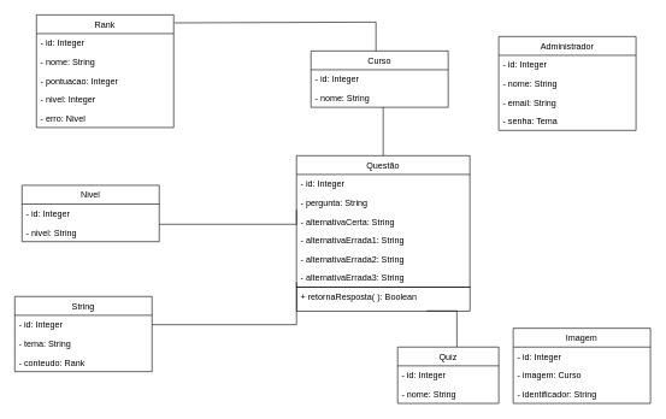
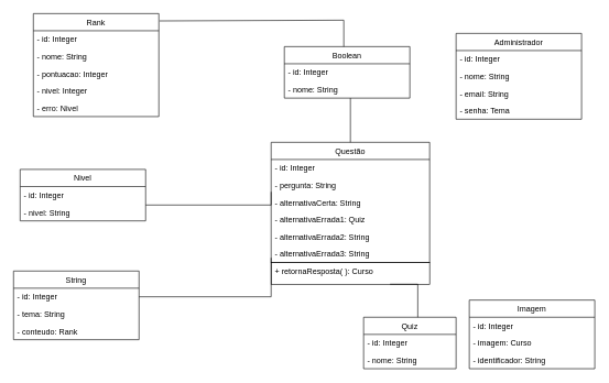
  <mxCell id="0" />
  <mxCell id="1" parent="0" />
  <mxCell id="2" value="Quiz" style="swimlane;fontStyle=0;childLayout=stackLayout;horizontal=1;startSize=26;fillColor=none;horizontalStack=0;resizeParent=1;resizeParentMax=0;resizeLast=0;collapsible=1;marginBottom=0;" parent="1" vertex="1"><mxGeometry x="550" y="480" width="140" height="78" as="geometry" /></mxCell>
  <mxCell id="3" value="- id: Integer" style="text;strokeColor=none;fillColor=none;align=left;verticalAlign=top;spacingLeft=4;spacingRight=4;overflow=hidden;rotatable=0;points=[[0,0.5],[1,0.5]];portConstraint=eastwest;" parent="2" vertex="1"><mxGeometry y="26" width="140" height="26" as="geometry" /></mxCell>
  <mxCell id="4" value="- nome: String" style="text;strokeColor=none;fillColor=none;align=left;verticalAlign=top;spacingLeft=4;spacingRight=4;overflow=hidden;rotatable=0;points=[[0,0.5],[1,0.5]];portConstraint=eastwest;" parent="2" vertex="1"><mxGeometry y="52" width="140" height="26" as="geometry" /></mxCell>
  <mxCell id="5" value="Questão" style="swimlane;fontStyle=0;childLayout=stackLayout;horizontal=1;startSize=26;fillColor=none;horizontalStack=0;resizeParent=1;resizeParentMax=0;resizeLast=0;collapsible=1;marginBottom=0;" parent="1" vertex="1"><mxGeometry x="410" y="215" width="240" height="182" as="geometry" /></mxCell>
  <mxCell id="6" value="- id: Integer" style="text;strokeColor=none;fillColor=none;align=left;verticalAlign=top;spacingLeft=4;spacingRight=4;overflow=hidden;rotatable=0;points=[[0,0.5],[1,0.5]];portConstraint=eastwest;" parent="5" vertex="1"><mxGeometry y="26" width="240" height="26" as="geometry" /></mxCell>
  <mxCell id="7" value="- pergunta: String" style="text;strokeColor=none;fillColor=none;align=left;verticalAlign=top;spacingLeft=4;spacingRight=4;overflow=hidden;rotatable=0;points=[[0,0.5],[1,0.5]];portConstraint=eastwest;" parent="5" vertex="1"><mxGeometry y="52" width="240" height="26" as="geometry" /></mxCell>
  <mxCell id="8" value="- alternativaCerta: String" style="text;strokeColor=none;fillColor=none;align=left;verticalAlign=top;spacingLeft=4;spacingRight=4;overflow=hidden;rotatable=0;points=[[0,0.5],[1,0.5]];portConstraint=eastwest;" parent="5" vertex="1"><mxGeometry y="78" width="240" height="26" as="geometry" /></mxCell>
- <mxCell id="9" value="- alternativaErrada1: String" style="text;strokeColor=none;fillColor=none;align=left;verticalAlign=top;spacingLeft=4;spacingRight=4;overflow=hidden;rotatable=0;points=[[0,0.5],[1,0.5]];portConstraint=eastwest;" parent="5" vertex="1"><mxGeometry y="104" width="240" height="26" as="geometry" /></mxCell>
+ <mxCell id="9" value="- alternativaErrada1: Quiz" style="text;strokeColor=none;fillColor=none;align=left;verticalAlign=top;spacingLeft=4;spacingRight=4;overflow=hidden;rotatable=0;points=[[0,0.5],[1,0.5]];portConstraint=eastwest;" parent="5" vertex="1"><mxGeometry y="104" width="240" height="26" as="geometry" /></mxCell>
  <mxCell id="10" value="- alternativaErrada2: String" style="text;strokeColor=none;fillColor=none;align=left;verticalAlign=top;spacingLeft=4;spacingRight=4;overflow=hidden;rotatable=0;points=[[0,0.5],[1,0.5]];portConstraint=eastwest;" parent="5" vertex="1"><mxGeometry y="130" width="240" height="26" as="geometry" /></mxCell>
  <mxCell id="11" value="- alternativaErrada3: String" style="text;strokeColor=none;fillColor=none;align=left;verticalAlign=top;spacingLeft=4;spacingRight=4;overflow=hidden;rotatable=0;points=[[0,0.5],[1,0.5]];portConstraint=eastwest;" parent="5" vertex="1"><mxGeometry y="156" width="240" height="26" as="geometry" /></mxCell>
- <mxCell id="12" value="Curso" style="swimlane;fontStyle=0;childLayout=stackLayout;horizontal=1;startSize=26;fillColor=none;horizontalStack=0;resizeParent=1;resizeParentMax=0;resizeLast=0;collapsible=1;marginBottom=0;" parent="1" vertex="1"><mxGeometry x="430" y="70" width="190" height="78" as="geometry" /></mxCell>
+ <mxCell id="12" value="Boolean" style="swimlane;fontStyle=0;childLayout=stackLayout;horizontal=1;startSize=26;fillColor=none;horizontalStack=0;resizeParent=1;resizeParentMax=0;resizeLast=0;collapsible=1;marginBottom=0;" parent="1" vertex="1"><mxGeometry x="430" y="70" width="190" height="78" as="geometry" /></mxCell>
  <mxCell id="13" value="- id: Integer" style="text;strokeColor=none;fillColor=none;align=left;verticalAlign=top;spacingLeft=4;spacingRight=4;overflow=hidden;rotatable=0;points=[[0,0.5],[1,0.5]];portConstraint=eastwest;" parent="12" vertex="1"><mxGeometry y="26" width="190" height="26" as="geometry" /></mxCell>
  <mxCell id="14" value="- nome: String" style="text;strokeColor=none;fillColor=none;align=left;verticalAlign=top;spacingLeft=4;spacingRight=4;overflow=hidden;rotatable=0;points=[[0,0.5],[1,0.5]];portConstraint=eastwest;" parent="12" vertex="1"><mxGeometry y="52" width="190" height="26" as="geometry" /></mxCell>
  <mxCell id="15" value="Rank" style="swimlane;fontStyle=0;childLayout=stackLayout;horizontal=1;startSize=26;fillColor=none;horizontalStack=0;resizeParent=1;resizeParentMax=0;resizeLast=0;collapsible=1;marginBottom=0;" parent="1" vertex="1"><mxGeometry x="50" y="20" width="190" height="156" as="geometry" /></mxCell>
  <mxCell id="16" value="- id: Integer" style="text;strokeColor=none;fillColor=none;align=left;verticalAlign=top;spacingLeft=4;spacingRight=4;overflow=hidden;rotatable=0;points=[[0,0.5],[1,0.5]];portConstraint=eastwest;" parent="15" vertex="1"><mxGeometry y="26" width="190" height="26" as="geometry" /></mxCell>
  <mxCell id="17" value="- nome: String" style="text;strokeColor=none;fillColor=none;align=left;verticalAlign=top;spacingLeft=4;spacingRight=4;overflow=hidden;rotatable=0;points=[[0,0.5],[1,0.5]];portConstraint=eastwest;" parent="15" vertex="1"><mxGeometry y="52" width="190" height="26" as="geometry" /></mxCell>
  <mxCell id="18" value="- pontuacao: Integer" style="text;strokeColor=none;fillColor=none;align=left;verticalAlign=top;spacingLeft=4;spacingRight=4;overflow=hidden;rotatable=0;points=[[0,0.5],[1,0.5]];portConstraint=eastwest;" parent="15" vertex="1"><mxGeometry y="78" width="190" height="26" as="geometry" /></mxCell>
  <mxCell id="19" value="- nivel: Integer" style="text;strokeColor=none;fillColor=none;align=left;verticalAlign=top;spacingLeft=4;spacingRight=4;overflow=hidden;rotatable=0;points=[[0,0.5],[1,0.5]];portConstraint=eastwest;" parent="15" vertex="1"><mxGeometry y="104" width="190" height="26" as="geometry" /></mxCell>
  <mxCell id="20" value="- erro: Nivel" style="text;strokeColor=none;fillColor=none;align=left;verticalAlign=top;spacingLeft=4;spacingRight=4;overflow=hidden;rotatable=0;points=[[0,0.5],[1,0.5]];portConstraint=eastwest;" parent="15" vertex="1"><mxGeometry y="130" width="190" height="26" as="geometry" /></mxCell>
  <mxCell id="21" value="" style="endArrow=none;html=1;rounded=0;exitX=1.005;exitY=0.071;exitDx=0;exitDy=0;exitPerimeter=0;" parent="1" source="15" edge="1"><mxGeometry width="50" height="50" relative="1" as="geometry"><mxPoint x="240" y="80" as="sourcePoint" /><mxPoint x="520" y="70" as="targetPoint" /><Array as="points"><mxPoint x="520" y="30" /></Array></mxGeometry></mxCell>
  <mxCell id="22" value="String" style="swimlane;fontStyle=0;childLayout=stackLayout;horizontal=1;startSize=26;fillColor=none;horizontalStack=0;resizeParent=1;resizeParentMax=0;resizeLast=0;collapsible=1;marginBottom=0;" parent="1" vertex="1"><mxGeometry x="20" y="410" width="190" height="104" as="geometry" /></mxCell>
  <mxCell id="23" value="- id: Integer&#10;" style="text;strokeColor=none;fillColor=none;align=left;verticalAlign=top;spacingLeft=4;spacingRight=4;overflow=hidden;rotatable=0;points=[[0,0.5],[1,0.5]];portConstraint=eastwest;" parent="22" vertex="1"><mxGeometry y="26" width="190" height="26" as="geometry" /></mxCell>
  <mxCell id="24" value="- tema: String" style="text;strokeColor=none;fillColor=none;align=left;verticalAlign=top;spacingLeft=4;spacingRight=4;overflow=hidden;rotatable=0;points=[[0,0.5],[1,0.5]];portConstraint=eastwest;" parent="22" vertex="1"><mxGeometry y="52" width="190" height="26" as="geometry" /></mxCell>
  <mxCell id="25" value="- conteudo: Rank" style="text;strokeColor=none;fillColor=none;align=left;verticalAlign=top;spacingLeft=4;spacingRight=4;overflow=hidden;rotatable=0;points=[[0,0.5],[1,0.5]];portConstraint=eastwest;" parent="22" vertex="1"><mxGeometry y="78" width="190" height="26" as="geometry" /></mxCell>
  <mxCell id="26" value="" style="endArrow=none;html=1;rounded=0;" parent="1" edge="1"><mxGeometry width="50" height="50" relative="1" as="geometry"><mxPoint x="590" y="430" as="sourcePoint" /><mxPoint x="632" y="480" as="targetPoint" /><Array as="points"><mxPoint x="632" y="430" /></Array></mxGeometry></mxCell>
  <mxCell id="27" value="" style="endArrow=none;html=1;rounded=0;" parent="1" edge="1"><mxGeometry width="50" height="50" relative="1" as="geometry"><mxPoint x="220" y="310" as="sourcePoint" /><mxPoint x="410" y="290" as="targetPoint" /><Array as="points"><mxPoint x="410" y="310" /></Array></mxGeometry></mxCell>
  <mxCell id="28" value="Nivel" style="swimlane;fontStyle=0;childLayout=stackLayout;horizontal=1;startSize=26;fillColor=none;horizontalStack=0;resizeParent=1;resizeParentMax=0;resizeLast=0;collapsible=1;marginBottom=0;" parent="1" vertex="1"><mxGeometry x="30" y="256" width="190" height="78" as="geometry" /></mxCell>
  <mxCell id="29" value="- id: Integer " style="text;strokeColor=none;fillColor=none;align=left;verticalAlign=top;spacingLeft=4;spacingRight=4;overflow=hidden;rotatable=0;points=[[0,0.5],[1,0.5]];portConstraint=eastwest;" parent="28" vertex="1"><mxGeometry y="26" width="190" height="26" as="geometry" /></mxCell>
  <mxCell id="30" value="- nivel: String" style="text;strokeColor=none;fillColor=none;align=left;verticalAlign=top;spacingLeft=4;spacingRight=4;overflow=hidden;rotatable=0;points=[[0,0.5],[1,0.5]];portConstraint=eastwest;" parent="28" vertex="1"><mxGeometry y="52" width="190" height="26" as="geometry" /></mxCell>
  <mxCell id="31" value="" style="rounded=0;whiteSpace=wrap;html=1;fillColor=none;" parent="1" vertex="1"><mxGeometry x="410" y="397" width="240" height="33" as="geometry" /></mxCell>
- <mxCell id="32" value="+ retornaResposta( ): Boolean" style="text;strokeColor=none;fillColor=none;align=left;verticalAlign=top;spacingLeft=4;spacingRight=4;overflow=hidden;rotatable=0;points=[[0,0.5],[1,0.5]];portConstraint=eastwest;" parent="1" vertex="1"><mxGeometry x="410" y="397" width="240" height="33" as="geometry" /></mxCell>
+ <mxCell id="32" value="+ retornaResposta( ): Curso" style="text;strokeColor=none;fillColor=none;align=left;verticalAlign=top;spacingLeft=4;spacingRight=4;overflow=hidden;rotatable=0;points=[[0,0.5],[1,0.5]];portConstraint=eastwest;" parent="1" vertex="1"><mxGeometry x="410" y="397" width="240" height="33" as="geometry" /></mxCell>
  <mxCell id="33" value="" style="endArrow=none;html=1;rounded=0;entryX=1;entryY=0.5;entryDx=0;entryDy=0;" parent="1" target="23" edge="1"><mxGeometry width="50" height="50" relative="1" as="geometry"><mxPoint x="410" y="390" as="sourcePoint" /><mxPoint x="460" y="340" as="targetPoint" /><Array as="points"><mxPoint x="410" y="449" /></Array></mxGeometry></mxCell>
  <mxCell id="34" value="" style="endArrow=none;html=1;rounded=0;" parent="1" source="5" edge="1"><mxGeometry width="50" height="50" relative="1" as="geometry"><mxPoint x="480" y="198" as="sourcePoint" /><mxPoint x="530" y="148" as="targetPoint" /></mxGeometry></mxCell>
  <mxCell id="35" value="Imagem" style="swimlane;fontStyle=0;childLayout=stackLayout;horizontal=1;startSize=26;fillColor=none;horizontalStack=0;resizeParent=1;resizeParentMax=0;resizeLast=0;collapsible=1;marginBottom=0;" parent="1" vertex="1"><mxGeometry x="710" y="454" width="190" height="104" as="geometry" /></mxCell>
  <mxCell id="36" value="- id: Integer&#10;" style="text;strokeColor=none;fillColor=none;align=left;verticalAlign=top;spacingLeft=4;spacingRight=4;overflow=hidden;rotatable=0;points=[[0,0.5],[1,0.5]];portConstraint=eastwest;" parent="35" vertex="1"><mxGeometry y="26" width="190" height="26" as="geometry" /></mxCell>
  <mxCell id="37" value="- imagem: Curso" style="text;strokeColor=none;fillColor=none;align=left;verticalAlign=top;spacingLeft=4;spacingRight=4;overflow=hidden;rotatable=0;points=[[0,0.5],[1,0.5]];portConstraint=eastwest;" parent="35" vertex="1"><mxGeometry y="52" width="190" height="26" as="geometry" /></mxCell>
  <mxCell id="38" value="- identificador: String" style="text;strokeColor=none;fillColor=none;align=left;verticalAlign=top;spacingLeft=4;spacingRight=4;overflow=hidden;rotatable=0;points=[[0,0.5],[1,0.5]];portConstraint=eastwest;" parent="35" vertex="1"><mxGeometry y="78" width="190" height="26" as="geometry" /></mxCell>
  <mxCell id="39" value="Administrador" style="swimlane;fontStyle=0;childLayout=stackLayout;horizontal=1;startSize=26;fillColor=none;horizontalStack=0;resizeParent=1;resizeParentMax=0;resizeLast=0;collapsible=1;marginBottom=0;" parent="1" vertex="1"><mxGeometry x="690" y="50" width="190" height="130" as="geometry" /></mxCell>
  <mxCell id="40" value="- id: Integer&#10;" style="text;strokeColor=none;fillColor=none;align=left;verticalAlign=top;spacingLeft=4;spacingRight=4;overflow=hidden;rotatable=0;points=[[0,0.5],[1,0.5]];portConstraint=eastwest;" parent="39" vertex="1"><mxGeometry y="26" width="190" height="26" as="geometry" /></mxCell>
  <mxCell id="41" value="- nome: String" style="text;strokeColor=none;fillColor=none;align=left;verticalAlign=top;spacingLeft=4;spacingRight=4;overflow=hidden;rotatable=0;points=[[0,0.5],[1,0.5]];portConstraint=eastwest;" parent="39" vertex="1"><mxGeometry y="52" width="190" height="26" as="geometry" /></mxCell>
  <mxCell id="42" value="- email: String" style="text;strokeColor=none;fillColor=none;align=left;verticalAlign=top;spacingLeft=4;spacingRight=4;overflow=hidden;rotatable=0;points=[[0,0.5],[1,0.5]];portConstraint=eastwest;" parent="39" vertex="1"><mxGeometry y="78" width="190" height="26" as="geometry" /></mxCell>
  <mxCell id="43" value="- senha: Tema" style="text;strokeColor=none;fillColor=none;align=left;verticalAlign=top;spacingLeft=4;spacingRight=4;overflow=hidden;rotatable=0;points=[[0,0.5],[1,0.5]];portConstraint=eastwest;" parent="39" vertex="1"><mxGeometry y="104" width="190" height="26" as="geometry" /></mxCell>
